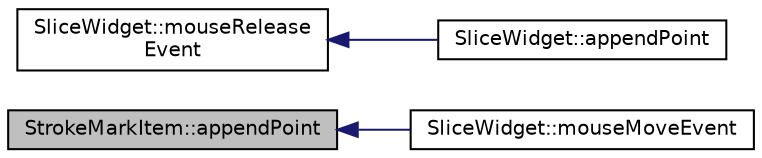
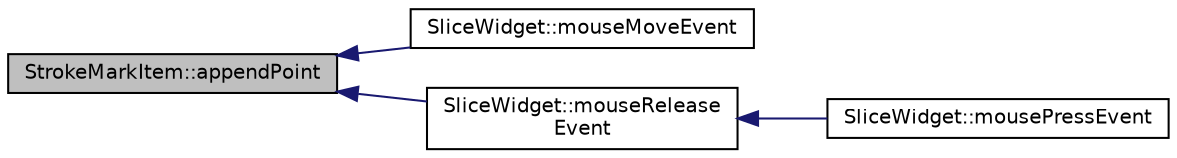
  digraph {
    rankdir=LR
    node [color=black fillcolor=white fontname=Helvetica fontsize=10 shape=record style=filled]
    edge [color=midnightblue dir=back fontname=Helvetica fontsize=10 labelfontname=Helvetica labelfontsize=10 style=solid]
    n1 [fillcolor=grey75 fontcolor=black height=0.2 label="StrokeMarkItem::appendPoint" width=0.4]
    n2 [height=0.2 label="SliceWidget::mouseMoveEvent" width=0.4]
    n3 [height=0.2 label="SliceWidget::mouseRelease\lEvent" width=0.4]
-   n4 [height=0.2 label="SliceWidget::appendPoint" width=0.4]
+   n4 [height=0.2 label="SliceWidget::mousePressEvent" width=0.4]
    n1 -> n2
+   n1 -> n3
    n3 -> n4
  }
